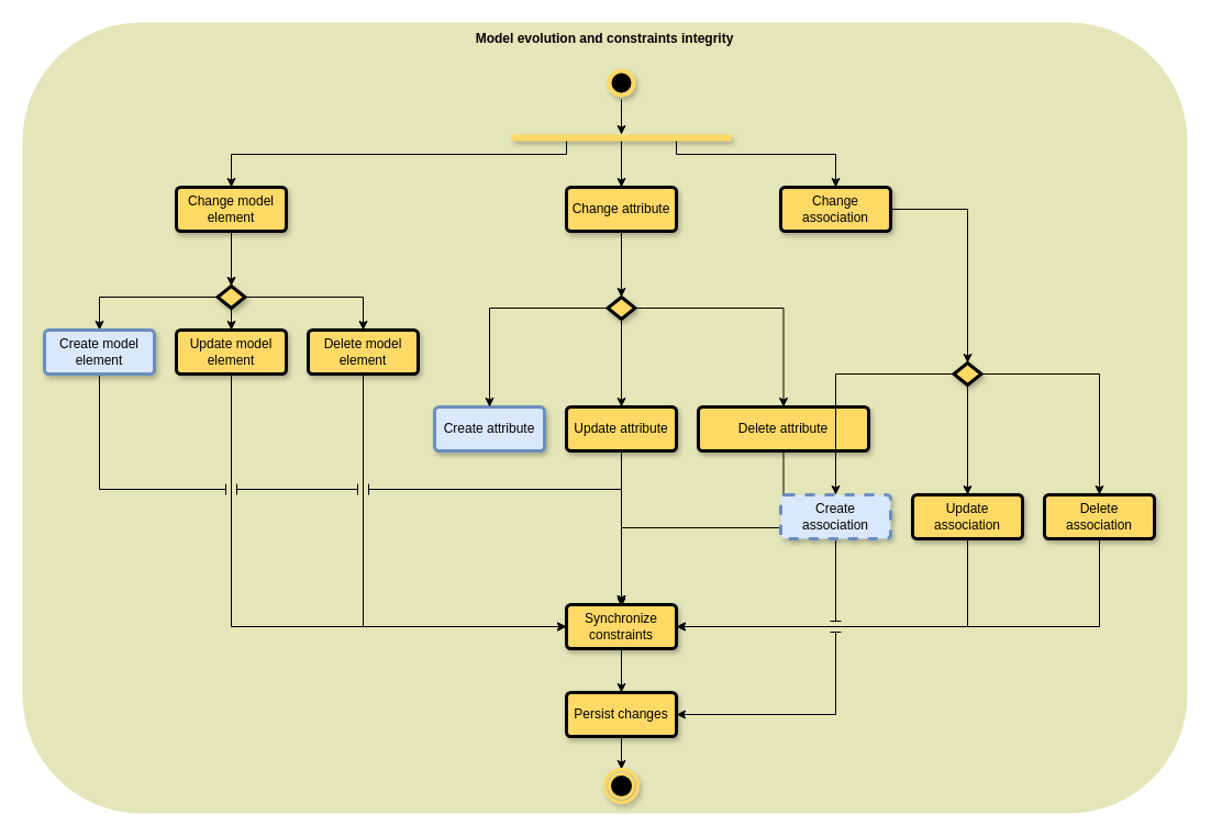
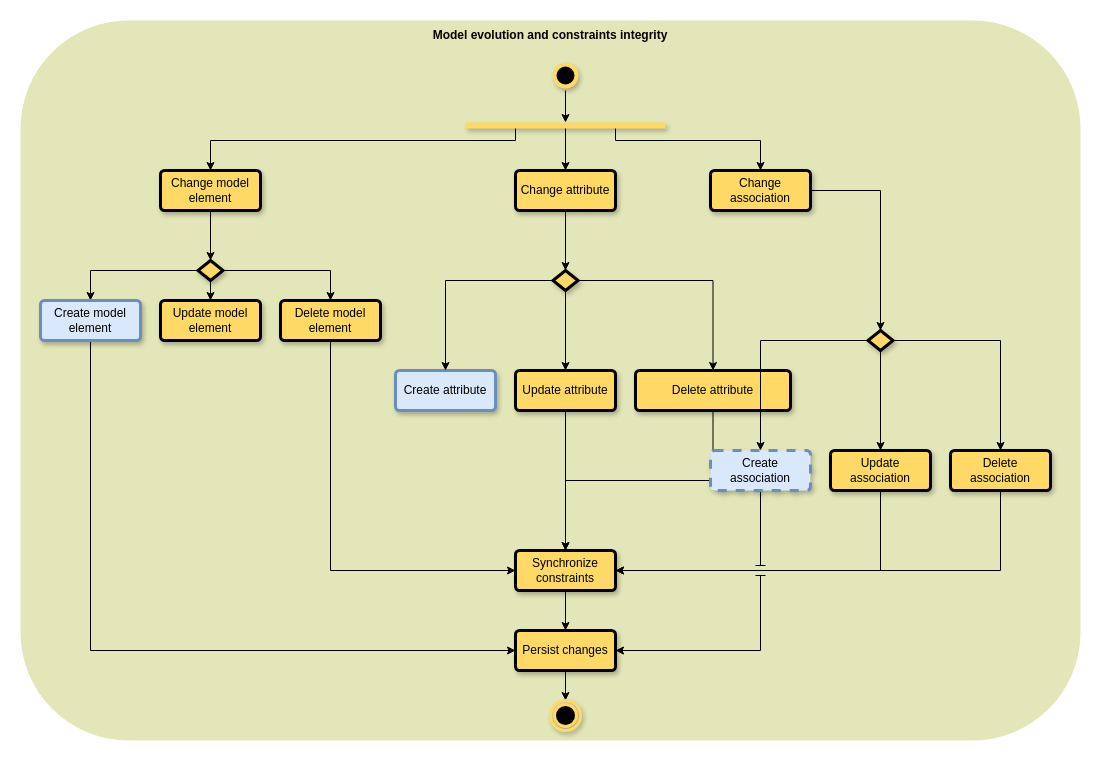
  <mxCell id="0" />
  <mxCell id="1" parent="0" />
  <mxCell id="2" value="" style="rounded=1;whiteSpace=wrap;html=1;shadow=0;sketch=0;strokeColor=none;strokeWidth=4;fillColor=#E3E6B8;gradientColor=none;" vertex="1" parent="1"><mxGeometry x="20" y="20" width="1060" height="720" as="geometry" /></mxCell>
  <mxCell id="3" style="edgeStyle=orthogonalEdgeStyle;rounded=0;orthogonalLoop=1;jettySize=auto;html=1;exitX=0.5;exitY=1;exitDx=0;exitDy=0;entryX=0.5;entryY=0;entryDx=0;entryDy=0;startArrow=none;startFill=0;endArrow=classic;endFill=1;sourcePerimeterSpacing=6;targetPerimeterSpacing=-2;" edge="1" parent="1" source="4" target="10"><mxGeometry relative="1" as="geometry" /></mxCell>
  <mxCell id="4" value="Change model element" style="rounded=1;arcSize=10;whiteSpace=wrap;html=1;align=center;strokeColor=#000000;strokeWidth=3;fillColor=#FFD966;perimeterSpacing=0;shadow=1;" vertex="1" parent="1"><mxGeometry x="160" y="170" width="100" height="40" as="geometry" /></mxCell>
  <mxCell id="5" style="edgeStyle=orthogonalEdgeStyle;rounded=0;orthogonalLoop=1;jettySize=auto;html=1;exitX=0.5;exitY=1;exitDx=0;exitDy=0;startArrow=none;startFill=0;endArrow=classic;endFill=1;sourcePerimeterSpacing=6;targetPerimeterSpacing=-2;" edge="1" parent="1" source="6" target="13"><mxGeometry relative="1" as="geometry" /></mxCell>
  <mxCell id="6" value="" style="ellipse;html=1;shape=startState;fillColor=#000000;strokeColor=#FFD966;strokeWidth=4;shadow=1;" vertex="1" parent="1"><mxGeometry x="550" y="60" width="30" height="30" as="geometry" /></mxCell>
  <mxCell id="7" style="edgeStyle=orthogonalEdgeStyle;rounded=0;orthogonalLoop=1;jettySize=auto;html=1;exitX=0;exitY=0.5;exitDx=0;exitDy=0;entryX=0.5;entryY=0;entryDx=0;entryDy=0;startArrow=none;startFill=0;endArrow=classic;endFill=1;sourcePerimeterSpacing=6;targetPerimeterSpacing=-2;jumpStyle=line;jumpSize=10;" edge="1" parent="1" source="10" target="24"><mxGeometry relative="1" as="geometry" /></mxCell>
  <mxCell id="8" style="edgeStyle=orthogonalEdgeStyle;rounded=0;orthogonalLoop=1;jettySize=auto;html=1;exitX=0;exitY=0.5;exitDx=0;exitDy=0;entryX=0.5;entryY=0;entryDx=0;entryDy=0;startArrow=none;startFill=0;endArrow=classic;endFill=1;sourcePerimeterSpacing=6;targetPerimeterSpacing=-2;" edge="1" parent="1" source="10" target="20"><mxGeometry relative="1" as="geometry" /></mxCell>
  <mxCell id="9" style="edgeStyle=orthogonalEdgeStyle;rounded=0;orthogonalLoop=1;jettySize=auto;html=1;exitX=1;exitY=0.5;exitDx=0;exitDy=0;entryX=0.5;entryY=0;entryDx=0;entryDy=0;startArrow=none;startFill=0;endArrow=classic;endFill=1;sourcePerimeterSpacing=6;targetPerimeterSpacing=-2;jumpStyle=line;jumpSize=10;" edge="1" parent="1" source="10" target="22"><mxGeometry relative="1" as="geometry" /></mxCell>
  <mxCell id="10" value="" style="rhombus;whiteSpace=wrap;html=1;fillColor=#FFD966;strokeColor=#000000;strokeWidth=3;shadow=1;" vertex="1" parent="1"><mxGeometry x="197.5" y="260" width="25" height="20" as="geometry" /></mxCell>
  <mxCell id="11" style="edgeStyle=orthogonalEdgeStyle;rounded=0;orthogonalLoop=1;jettySize=auto;html=1;exitX=0.25;exitY=0.5;exitDx=0;exitDy=0;exitPerimeter=0;entryX=0.5;entryY=0;entryDx=0;entryDy=0;" edge="1" parent="1" source="13" target="4"><mxGeometry relative="1" as="geometry"><Array as="points"><mxPoint x="515" y="140" /><mxPoint x="210" y="140" /></Array></mxGeometry></mxCell>
  <mxCell id="12" style="edgeStyle=orthogonalEdgeStyle;rounded=0;orthogonalLoop=1;jettySize=auto;html=1;exitX=0.75;exitY=0.5;exitDx=0;exitDy=0;exitPerimeter=0;entryX=0.5;entryY=0;entryDx=0;entryDy=0;" edge="1" parent="1" source="13" target="18"><mxGeometry relative="1" as="geometry"><Array as="points"><mxPoint x="615" y="140" /><mxPoint x="760" y="140" /></Array></mxGeometry></mxCell>
  <mxCell id="13" value="" style="shape=line;html=1;strokeWidth=6;strokeColor=#FFD966;rounded=1;fillColor=#FFD966;gradientColor=none;shadow=1;" vertex="1" parent="1"><mxGeometry x="465" y="120" width="200" height="10" as="geometry" /></mxCell>
  <mxCell id="14" style="edgeStyle=orthogonalEdgeStyle;rounded=0;orthogonalLoop=1;jettySize=auto;html=1;exitX=0.5;exitY=0;exitDx=0;exitDy=0;startArrow=classic;startFill=1;endArrow=none;endFill=0;sourcePerimeterSpacing=6;targetPerimeterSpacing=-2;" edge="1" parent="1" source="16" target="13"><mxGeometry relative="1" as="geometry" /></mxCell>
  <mxCell id="15" style="edgeStyle=orthogonalEdgeStyle;rounded=0;orthogonalLoop=1;jettySize=auto;html=1;exitX=0.5;exitY=1;exitDx=0;exitDy=0;entryX=0.5;entryY=0;entryDx=0;entryDy=0;startArrow=none;startFill=0;endArrow=classic;endFill=1;sourcePerimeterSpacing=6;targetPerimeterSpacing=-2;" edge="1" parent="1" source="16" target="39"><mxGeometry relative="1" as="geometry" /></mxCell>
  <mxCell id="16" value="Change attribute" style="rounded=1;arcSize=10;whiteSpace=wrap;html=1;align=center;strokeColor=#000000;strokeWidth=3;fillColor=#FFD966;perimeterSpacing=0;shadow=1;" vertex="1" parent="1"><mxGeometry x="515" y="170" width="100" height="40" as="geometry" /></mxCell>
  <mxCell id="17" style="edgeStyle=orthogonalEdgeStyle;rounded=0;orthogonalLoop=1;jettySize=auto;html=1;exitX=1;exitY=0.5;exitDx=0;exitDy=0;entryX=0.5;entryY=0;entryDx=0;entryDy=0;startArrow=none;startFill=0;endArrow=classic;endFill=1;sourcePerimeterSpacing=6;targetPerimeterSpacing=-2;jumpStyle=line;jumpSize=10;" edge="1" parent="1" source="18" target="43"><mxGeometry relative="1" as="geometry" /></mxCell>
  <mxCell id="18" value="Change association" style="rounded=1;arcSize=10;whiteSpace=wrap;html=1;align=center;strokeColor=#000000;strokeWidth=3;fillColor=#FFD966;perimeterSpacing=0;shadow=1;" vertex="1" parent="1"><mxGeometry x="710" y="170" width="100" height="40" as="geometry" /></mxCell>
- <mxCell id="19" style="edgeStyle=orthogonalEdgeStyle;rounded=0;orthogonalLoop=1;jettySize=auto;html=1;exitX=0.5;exitY=1;exitDx=0;exitDy=0;entryX=0;entryY=0.5;entryDx=0;entryDy=0;startArrow=none;startFill=0;endArrow=classic;endFill=1;sourcePerimeterSpacing=6;targetPerimeterSpacing=-2;jumpStyle=line;jumpSize=10;" edge="1" parent="1" source="20" target="45"><mxGeometry relative="1" as="geometry" /></mxCell>
  <mxCell id="20" value="Update model element" style="rounded=1;arcSize=10;whiteSpace=wrap;html=1;align=center;strokeColor=#000000;strokeWidth=3;fillColor=#FFD966;perimeterSpacing=0;shadow=1;" vertex="1" parent="1"><mxGeometry x="160" y="300" width="100" height="40" as="geometry" /></mxCell>
  <mxCell id="21" style="edgeStyle=orthogonalEdgeStyle;rounded=0;jumpStyle=line;jumpSize=10;orthogonalLoop=1;jettySize=auto;html=1;exitX=0.5;exitY=1;exitDx=0;exitDy=0;entryX=0;entryY=0.5;entryDx=0;entryDy=0;startArrow=none;startFill=0;endArrow=classic;endFill=1;sourcePerimeterSpacing=6;targetPerimeterSpacing=-2;" edge="1" parent="1" source="22" target="45"><mxGeometry relative="1" as="geometry" /></mxCell>
  <mxCell id="22" value="Delete model element" style="rounded=1;arcSize=10;whiteSpace=wrap;html=1;align=center;strokeColor=#000000;strokeWidth=3;fillColor=#FFD966;perimeterSpacing=0;shadow=1;" vertex="1" parent="1"><mxGeometry x="280" y="300" width="100" height="40" as="geometry" /></mxCell>
- <mxCell id="23" style="edgeStyle=orthogonalEdgeStyle;rounded=0;orthogonalLoop=1;jettySize=auto;html=1;exitX=0.5;exitY=1;exitDx=0;exitDy=0;startArrow=none;startFill=0;endArrow=classic;endFill=1;sourcePerimeterSpacing=6;targetPerimeterSpacing=-2;jumpStyle=line;jumpSize=10;" edge="1" parent="1" source="24" target="45"><mxGeometry relative="1" as="geometry" /></mxCell>
+ <mxCell id="23" style="edgeStyle=orthogonalEdgeStyle;rounded=0;orthogonalLoop=1;jettySize=auto;html=1;exitX=0.5;exitY=1;exitDx=0;exitDy=0;entryX=0;entryY=0.5;entryDx=0;entryDy=0;startArrow=none;startFill=0;endArrow=classic;endFill=1;sourcePerimeterSpacing=6;targetPerimeterSpacing=-2;jumpStyle=line;jumpSize=10;" edge="1" parent="1" source="24" target="47"><mxGeometry relative="1" as="geometry" /></mxCell>
  <mxCell id="24" value="Create model element" style="rounded=1;arcSize=10;whiteSpace=wrap;html=1;align=center;strokeColor=#6c8ebf;strokeWidth=3;fillColor=#dae8fc;perimeterSpacing=0;shadow=1;" vertex="1" parent="1"><mxGeometry x="40" y="300" width="100" height="40" as="geometry" /></mxCell>
  <mxCell id="25" style="edgeStyle=orthogonalEdgeStyle;rounded=0;orthogonalLoop=1;jettySize=auto;html=1;exitX=0.5;exitY=1;exitDx=0;exitDy=0;entryX=0.5;entryY=0;entryDx=0;entryDy=0;startArrow=none;startFill=0;endArrow=classic;endFill=1;sourcePerimeterSpacing=6;targetPerimeterSpacing=-2;jumpStyle=line;jumpSize=10;" edge="1" parent="1" source="26" target="45"><mxGeometry relative="1" as="geometry" /></mxCell>
  <mxCell id="26" value="Update attribute" style="rounded=1;arcSize=10;whiteSpace=wrap;html=1;align=center;strokeColor=#000000;strokeWidth=3;fillColor=#FFD966;perimeterSpacing=0;shadow=1;" vertex="1" parent="1"><mxGeometry x="515" y="370" width="100" height="40" as="geometry" /></mxCell>
  <mxCell id="27" style="edgeStyle=orthogonalEdgeStyle;rounded=0;orthogonalLoop=1;jettySize=auto;html=1;exitX=0.5;exitY=1;exitDx=0;exitDy=0;entryX=0.5;entryY=0;entryDx=0;entryDy=0;startArrow=none;startFill=0;endArrow=classic;endFill=1;sourcePerimeterSpacing=6;targetPerimeterSpacing=-2;jumpStyle=line;jumpSize=10;" edge="1" parent="1" source="28" target="45"><mxGeometry relative="1" as="geometry" /></mxCell>
  <mxCell id="28" value="Delete attribute" style="rounded=1;arcSize=10;whiteSpace=wrap;html=1;align=center;strokeColor=#000000;strokeWidth=3;fillColor=#FFD966;perimeterSpacing=0;shadow=1;" vertex="1" parent="1"><mxGeometry x="635" y="370" width="155" height="40" as="geometry" /></mxCell>
  <mxCell id="29" value="Create attribute" style="rounded=1;arcSize=10;whiteSpace=wrap;html=1;align=center;strokeColor=#6c8ebf;strokeWidth=3;fillColor=#dae8fc;perimeterSpacing=0;shadow=1;" vertex="1" parent="1"><mxGeometry x="395" y="370" width="100" height="40" as="geometry" /></mxCell>
  <mxCell id="30" style="edgeStyle=orthogonalEdgeStyle;rounded=0;orthogonalLoop=1;jettySize=auto;html=1;exitX=0.5;exitY=1;exitDx=0;exitDy=0;entryX=1;entryY=0.5;entryDx=0;entryDy=0;startArrow=none;startFill=0;endArrow=classic;endFill=1;sourcePerimeterSpacing=6;targetPerimeterSpacing=-2;jumpStyle=line;jumpSize=10;" edge="1" parent="1" source="31" target="45"><mxGeometry relative="1" as="geometry" /></mxCell>
  <mxCell id="31" value="Update association" style="rounded=1;arcSize=10;whiteSpace=wrap;html=1;align=center;strokeColor=#000000;strokeWidth=3;fillColor=#FFD966;perimeterSpacing=0;shadow=1;" vertex="1" parent="1"><mxGeometry x="830" y="450" width="100" height="40" as="geometry" /></mxCell>
  <mxCell id="32" style="edgeStyle=orthogonalEdgeStyle;rounded=0;orthogonalLoop=1;jettySize=auto;html=1;exitX=0.5;exitY=1;exitDx=0;exitDy=0;entryX=1;entryY=0.5;entryDx=0;entryDy=0;startArrow=none;startFill=0;endArrow=classic;endFill=1;sourcePerimeterSpacing=6;targetPerimeterSpacing=-2;jumpStyle=line;jumpSize=10;" edge="1" parent="1" source="33" target="45"><mxGeometry relative="1" as="geometry" /></mxCell>
  <mxCell id="33" value="Delete association" style="rounded=1;arcSize=10;whiteSpace=wrap;html=1;align=center;strokeColor=#000000;strokeWidth=3;fillColor=#FFD966;perimeterSpacing=0;shadow=1;" vertex="1" parent="1"><mxGeometry x="950" y="450" width="100" height="40" as="geometry" /></mxCell>
  <mxCell id="34" style="edgeStyle=orthogonalEdgeStyle;rounded=0;orthogonalLoop=1;jettySize=auto;html=1;exitX=0.5;exitY=1;exitDx=0;exitDy=0;entryX=1;entryY=0.5;entryDx=0;entryDy=0;startArrow=none;startFill=0;endArrow=classic;endFill=1;sourcePerimeterSpacing=6;targetPerimeterSpacing=-2;jumpStyle=line;jumpSize=10;" edge="1" parent="1" source="35" target="47"><mxGeometry relative="1" as="geometry" /></mxCell>
  <mxCell id="35" value="Create association" style="rounded=1;arcSize=10;whiteSpace=wrap;html=1;align=center;strokeColor=#6c8ebf;strokeWidth=3;fillColor=#dae8fc;perimeterSpacing=0;shadow=1;dashed=1;" vertex="1" parent="1"><mxGeometry x="710" y="450" width="100" height="40" as="geometry" /></mxCell>
  <mxCell id="36" style="edgeStyle=orthogonalEdgeStyle;rounded=0;orthogonalLoop=1;jettySize=auto;html=1;exitX=0.5;exitY=1;exitDx=0;exitDy=0;entryX=0.5;entryY=0;entryDx=0;entryDy=0;startArrow=none;startFill=0;endArrow=classic;endFill=1;sourcePerimeterSpacing=6;targetPerimeterSpacing=-2;jumpStyle=line;jumpSize=10;" edge="1" parent="1" source="39" target="26"><mxGeometry relative="1" as="geometry" /></mxCell>
  <mxCell id="37" style="edgeStyle=orthogonalEdgeStyle;rounded=0;jumpStyle=line;jumpSize=10;orthogonalLoop=1;jettySize=auto;html=1;exitX=0;exitY=0.5;exitDx=0;exitDy=0;entryX=0.5;entryY=0;entryDx=0;entryDy=0;startArrow=none;startFill=0;endArrow=classic;endFill=1;sourcePerimeterSpacing=6;targetPerimeterSpacing=-2;" edge="1" parent="1" source="39" target="29"><mxGeometry relative="1" as="geometry" /></mxCell>
  <mxCell id="38" style="edgeStyle=orthogonalEdgeStyle;rounded=0;jumpStyle=line;jumpSize=10;orthogonalLoop=1;jettySize=auto;html=1;exitX=1;exitY=0.5;exitDx=0;exitDy=0;entryX=0.5;entryY=0;entryDx=0;entryDy=0;startArrow=none;startFill=0;endArrow=classic;endFill=1;sourcePerimeterSpacing=6;targetPerimeterSpacing=-2;" edge="1" parent="1" source="39" target="28"><mxGeometry relative="1" as="geometry" /></mxCell>
  <mxCell id="39" value="" style="rhombus;whiteSpace=wrap;html=1;fillColor=#FFD966;strokeColor=#000000;strokeWidth=3;shadow=1;" vertex="1" parent="1"><mxGeometry x="552.5" y="270" width="25" height="20" as="geometry" /></mxCell>
  <mxCell id="40" style="edgeStyle=orthogonalEdgeStyle;rounded=0;orthogonalLoop=1;jettySize=auto;html=1;exitX=1;exitY=0.5;exitDx=0;exitDy=0;entryX=0.5;entryY=0;entryDx=0;entryDy=0;startArrow=none;startFill=0;endArrow=classic;endFill=1;sourcePerimeterSpacing=6;targetPerimeterSpacing=-2;jumpStyle=line;jumpSize=10;" edge="1" parent="1" source="43" target="33"><mxGeometry relative="1" as="geometry" /></mxCell>
  <mxCell id="41" style="edgeStyle=orthogonalEdgeStyle;rounded=0;orthogonalLoop=1;jettySize=auto;html=1;exitX=0.5;exitY=1;exitDx=0;exitDy=0;entryX=0.5;entryY=0;entryDx=0;entryDy=0;startArrow=none;startFill=0;endArrow=classic;endFill=1;sourcePerimeterSpacing=6;targetPerimeterSpacing=-2;jumpStyle=line;jumpSize=10;" edge="1" parent="1" source="43" target="31"><mxGeometry relative="1" as="geometry" /></mxCell>
  <mxCell id="42" style="edgeStyle=orthogonalEdgeStyle;rounded=0;jumpStyle=line;jumpSize=10;orthogonalLoop=1;jettySize=auto;html=1;exitX=0;exitY=0.5;exitDx=0;exitDy=0;entryX=0.5;entryY=0;entryDx=0;entryDy=0;startArrow=none;startFill=0;endArrow=classic;endFill=1;sourcePerimeterSpacing=6;targetPerimeterSpacing=-2;" edge="1" parent="1" source="43" target="35"><mxGeometry relative="1" as="geometry" /></mxCell>
  <mxCell id="43" value="" style="rhombus;whiteSpace=wrap;html=1;fillColor=#FFD966;strokeColor=#000000;strokeWidth=3;shadow=1;" vertex="1" parent="1"><mxGeometry x="867.5" y="330" width="25" height="20" as="geometry" /></mxCell>
  <mxCell id="44" style="edgeStyle=orthogonalEdgeStyle;rounded=0;jumpStyle=line;jumpSize=10;orthogonalLoop=1;jettySize=auto;html=1;exitX=0.5;exitY=1;exitDx=0;exitDy=0;entryX=0.5;entryY=0;entryDx=0;entryDy=0;startArrow=none;startFill=0;endArrow=classic;endFill=1;sourcePerimeterSpacing=6;targetPerimeterSpacing=-2;" edge="1" parent="1" source="45" target="47"><mxGeometry relative="1" as="geometry" /></mxCell>
  <mxCell id="45" value="Synchronize constraints" style="rounded=1;arcSize=10;whiteSpace=wrap;html=1;align=center;strokeColor=#000000;strokeWidth=3;fillColor=#FFD966;perimeterSpacing=0;shadow=1;" vertex="1" parent="1"><mxGeometry x="515" y="550" width="100" height="40" as="geometry" /></mxCell>
  <mxCell id="46" style="edgeStyle=orthogonalEdgeStyle;rounded=0;jumpStyle=line;jumpSize=10;orthogonalLoop=1;jettySize=auto;html=1;exitX=0.5;exitY=1;exitDx=0;exitDy=0;entryX=0.5;entryY=0;entryDx=0;entryDy=0;startArrow=none;startFill=0;endArrow=classic;endFill=1;sourcePerimeterSpacing=6;targetPerimeterSpacing=-2;" edge="1" parent="1" source="47" target="48"><mxGeometry relative="1" as="geometry" /></mxCell>
  <mxCell id="47" value="Persist changes" style="rounded=1;arcSize=10;whiteSpace=wrap;html=1;align=center;strokeColor=#000000;strokeWidth=3;fillColor=#FFD966;perimeterSpacing=0;shadow=1;" vertex="1" parent="1"><mxGeometry x="515" y="630" width="100" height="40" as="geometry" /></mxCell>
  <mxCell id="48" value="" style="ellipse;html=1;shape=endState;fillColor=#000000;strokeColor=#FFD966;strokeWidth=3;shadow=1;" vertex="1" parent="1"><mxGeometry x="550" y="700" width="30" height="30" as="geometry" /></mxCell>
  <mxCell id="49" value="&lt;b&gt;Model evolution and constraints integrity&lt;/b&gt;" style="text;html=1;strokeColor=none;fillColor=none;align=center;verticalAlign=middle;whiteSpace=wrap;rounded=0;strokeWidth=2;" vertex="1" parent="1"><mxGeometry x="120" y="20" width="860" height="30" as="geometry" /></mxCell>
